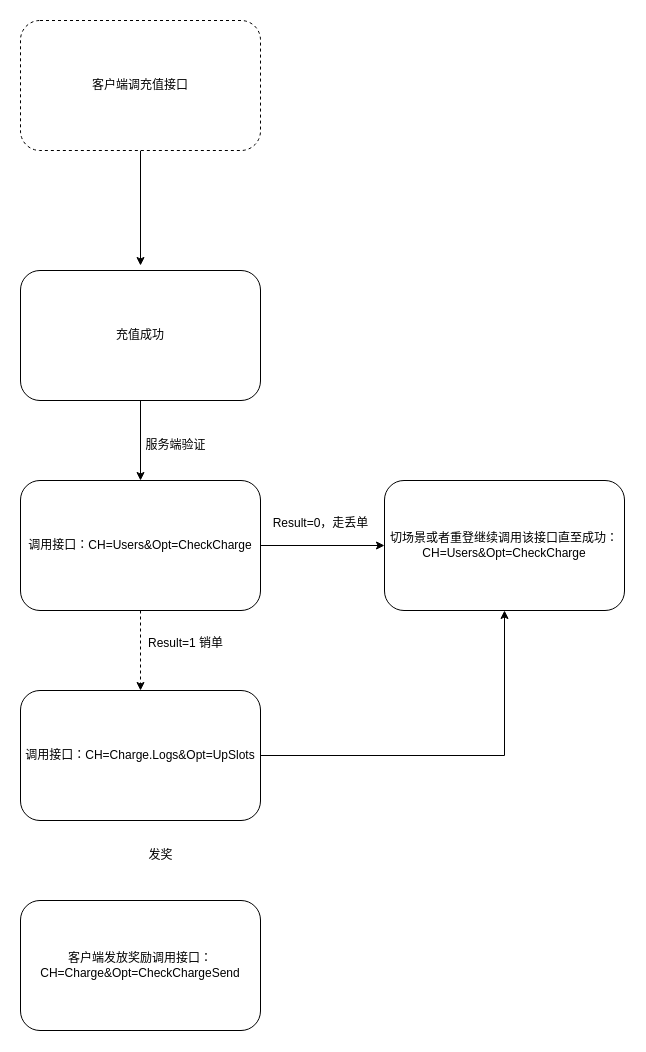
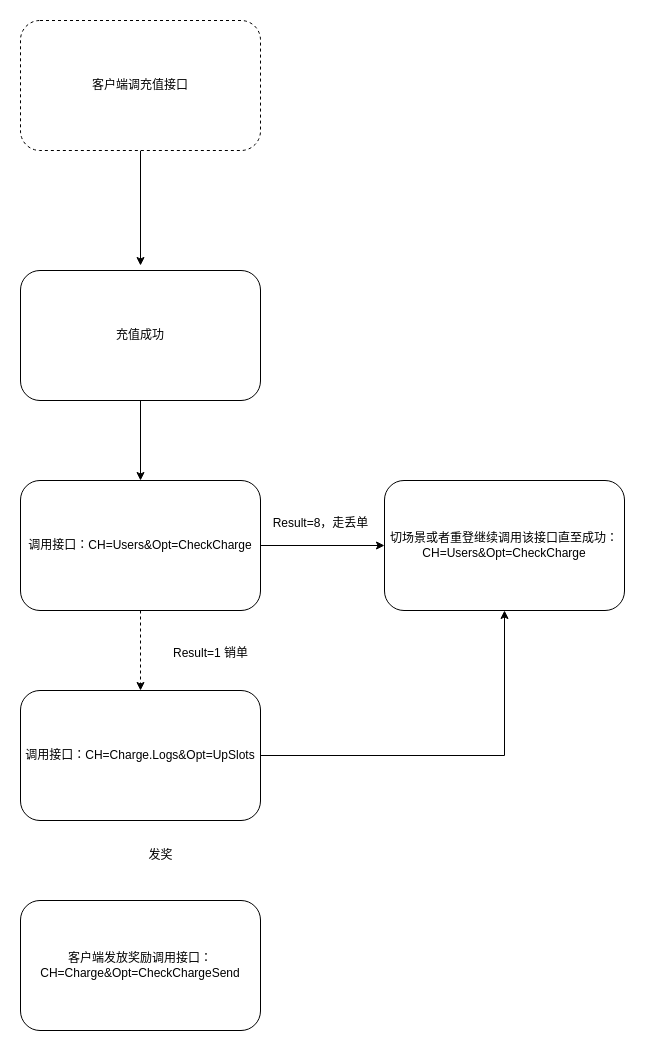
  <mxCell id="0" />
  <mxCell id="1" parent="0" />
  <mxCell id="2" value="" style="edgeStyle=orthogonalEdgeStyle;rounded=0;orthogonalLoop=1;jettySize=auto;html=1;" edge="1" parent="1" source="3"><mxGeometry relative="1" as="geometry"><mxPoint x="140" y="265" as="targetPoint" /></mxGeometry></mxCell>
  <mxCell id="3" value="客户端调充值接口" style="rounded=1;whiteSpace=wrap;html=1;dashed=1;" vertex="1" parent="1"><mxGeometry x="20" y="20" width="240" height="130" as="geometry" /></mxCell>
  <mxCell id="4" value="" style="edgeStyle=orthogonalEdgeStyle;rounded=0;orthogonalLoop=1;jettySize=auto;html=1;" edge="1" parent="1" source="5" target="8"><mxGeometry relative="1" as="geometry" /></mxCell>
  <mxCell id="5" value="充值成功" style="rounded=1;whiteSpace=wrap;html=1;" vertex="1" parent="1"><mxGeometry x="20" y="270" width="240" height="130" as="geometry" /></mxCell>
  <mxCell id="6" value="" style="edgeStyle=orthogonalEdgeStyle;rounded=0;orthogonalLoop=1;jettySize=auto;html=1;dashed=1;" edge="1" parent="1" source="8" target="10"><mxGeometry relative="1" as="geometry" /></mxCell>
  <mxCell id="7" value="" style="edgeStyle=orthogonalEdgeStyle;rounded=0;orthogonalLoop=1;jettySize=auto;html=1;" edge="1" parent="1" source="8" target="12"><mxGeometry relative="1" as="geometry" /></mxCell>
  <mxCell id="8" value="调用接口：CH=Users&amp;amp;Opt=CheckCharge" style="rounded=1;whiteSpace=wrap;html=1;" vertex="1" parent="1"><mxGeometry x="20" y="480" width="240" height="130" as="geometry" /></mxCell>
  <mxCell id="9" value="" style="edgeStyle=orthogonalEdgeStyle;rounded=0;orthogonalLoop=1;jettySize=auto;html=1;" edge="1" parent="1" source="10" target="12"><mxGeometry relative="1" as="geometry" /></mxCell>
  <mxCell id="10" value="调用接口：CH=Charge.Logs&amp;amp;Opt=UpSlots" style="rounded=1;whiteSpace=wrap;html=1;" vertex="1" parent="1"><mxGeometry x="20" y="690" width="240" height="130" as="geometry" /></mxCell>
- <mxCell id="11" value="Result=1 销单" style="text;html=1;align=center;verticalAlign=middle;resizable=0;points=[];autosize=1;strokeColor=none;fillColor=none;" vertex="1" parent="1"><mxGeometry x="135" y="628" width="100" height="30" as="geometry" /></mxCell>
+ <mxCell id="11" value="Result=1 销单" style="text;html=1;align=center;verticalAlign=middle;resizable=0;points=[];autosize=1;strokeColor=none;fillColor=none;" vertex="1" parent="1"><mxGeometry x="160" y="638" width="100" height="30" as="geometry" /></mxCell>
  <mxCell id="12" value="切场景或者重登继续调用该接口直至成功：CH=Users&amp;amp;Opt=CheckCharge" style="rounded=1;whiteSpace=wrap;html=1;" vertex="1" parent="1"><mxGeometry x="384" y="480" width="240" height="130" as="geometry" /></mxCell>
- <mxCell id="13" value="Result=0，走丢单" style="text;html=1;align=center;verticalAlign=middle;resizable=0;points=[];autosize=1;strokeColor=none;fillColor=none;" vertex="1" parent="1"><mxGeometry x="260" y="508" width="120" height="30" as="geometry" /></mxCell>
+ <mxCell id="13" value="Result=8，走丢单" style="text;html=1;align=center;verticalAlign=middle;resizable=0;points=[];autosize=1;strokeColor=none;fillColor=none;" vertex="1" parent="1"><mxGeometry x="260" y="508" width="120" height="30" as="geometry" /></mxCell>
  <mxCell id="14" value="客户端发放奖励调用接口：CH=Charge&amp;amp;Opt=CheckChargeSend" style="rounded=1;whiteSpace=wrap;html=1;" vertex="1" parent="1"><mxGeometry x="20" y="900" width="240" height="130" as="geometry" /></mxCell>
  <mxCell id="15" value="发奖" style="text;html=1;align=center;verticalAlign=middle;resizable=0;points=[];autosize=1;strokeColor=none;fillColor=none;" vertex="1" parent="1"><mxGeometry x="135" y="840" width="50" height="30" as="geometry" /></mxCell>
- <mxCell id="16" value="服务端验证" style="text;html=1;align=center;verticalAlign=middle;resizable=0;points=[];autosize=1;strokeColor=none;fillColor=none;" vertex="1" parent="1"><mxGeometry x="135" y="430" width="80" height="30" as="geometry" /></mxCell>
